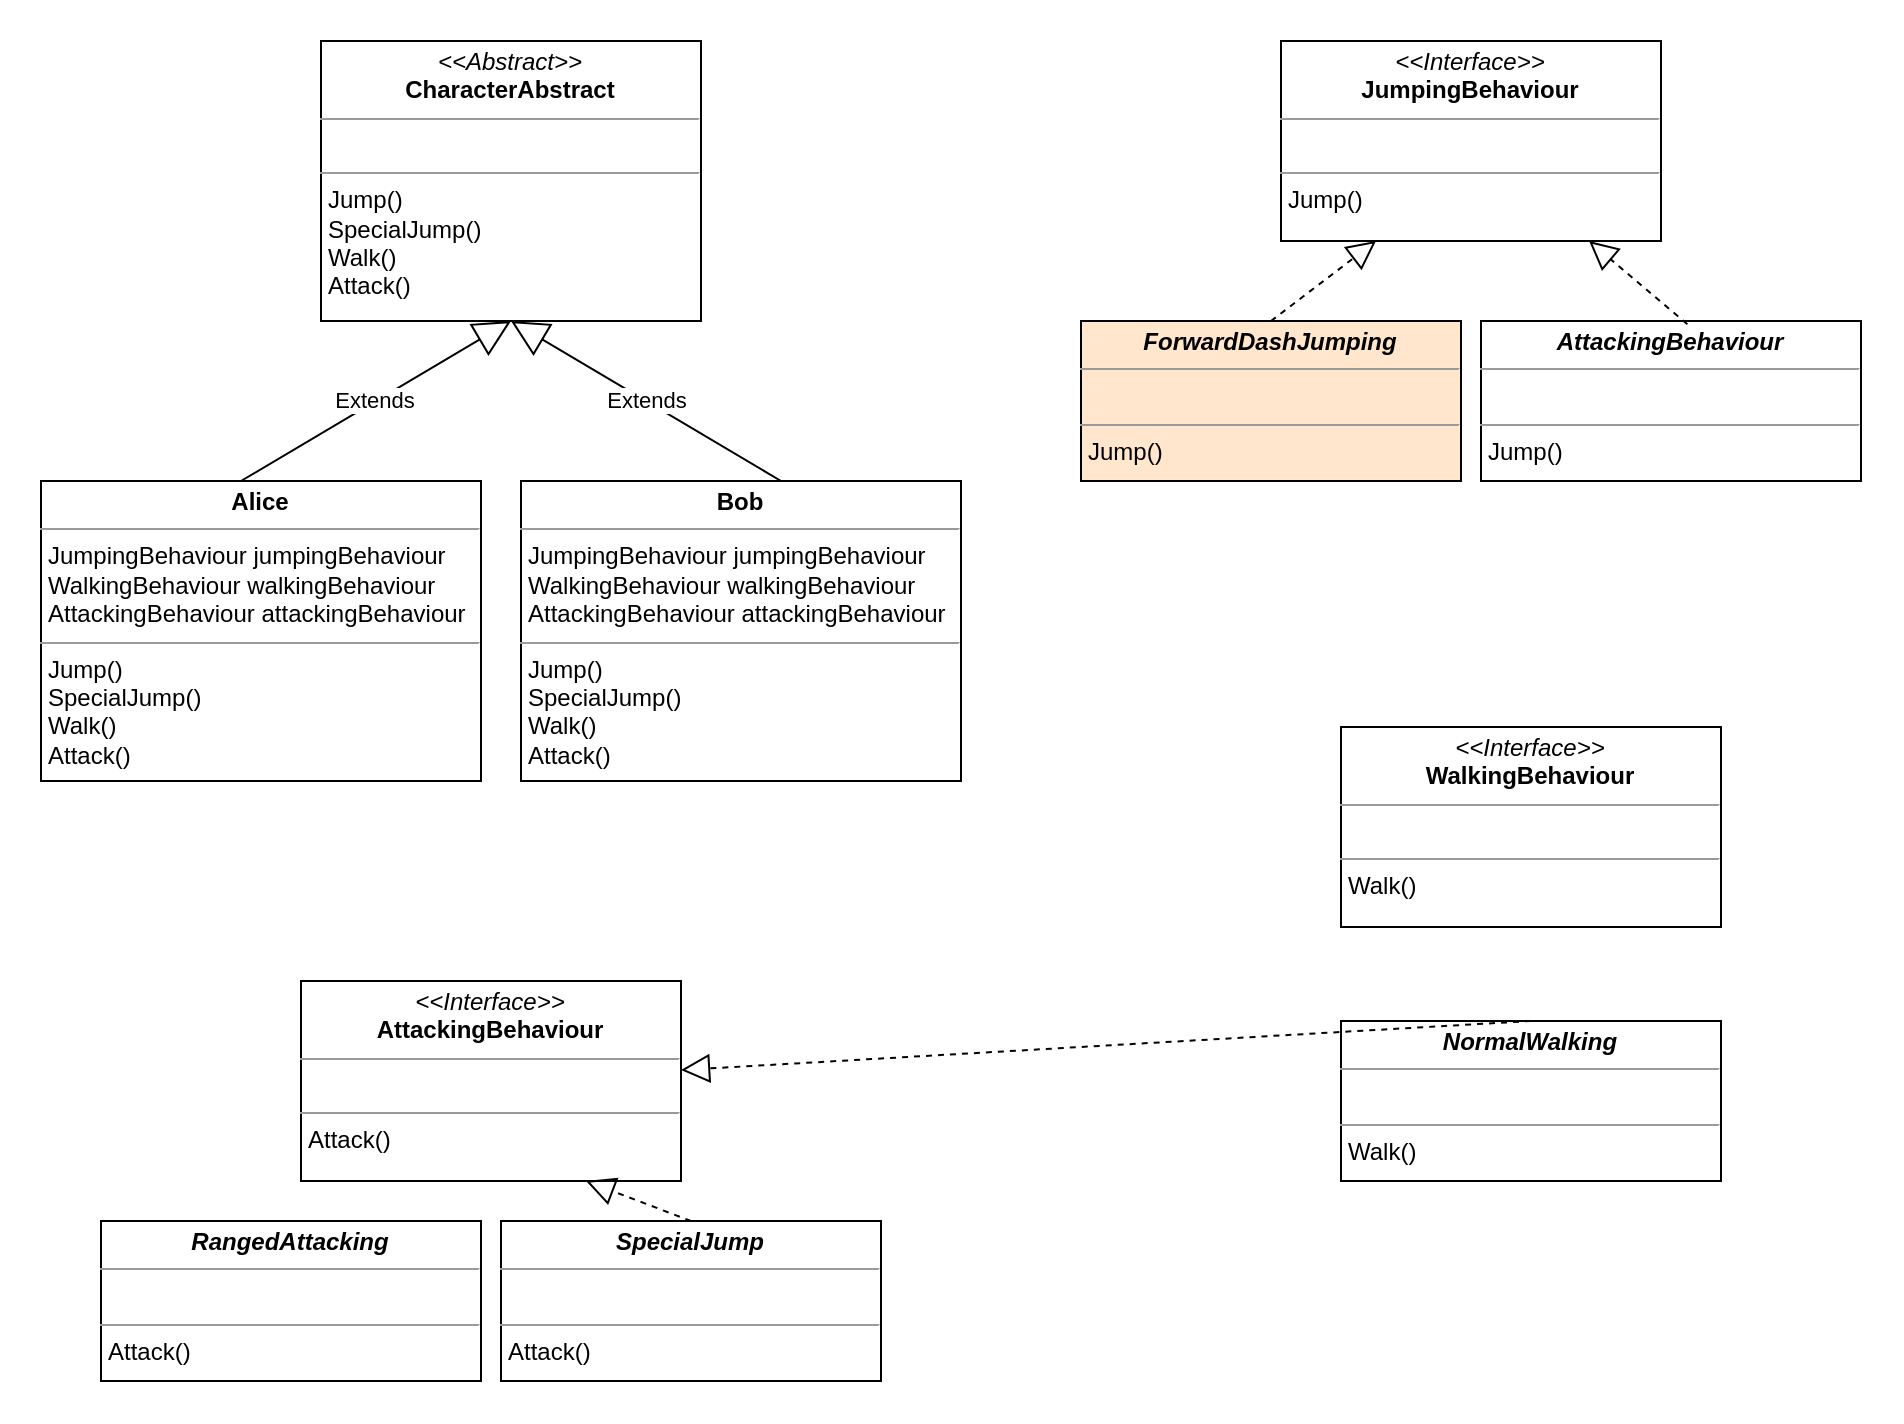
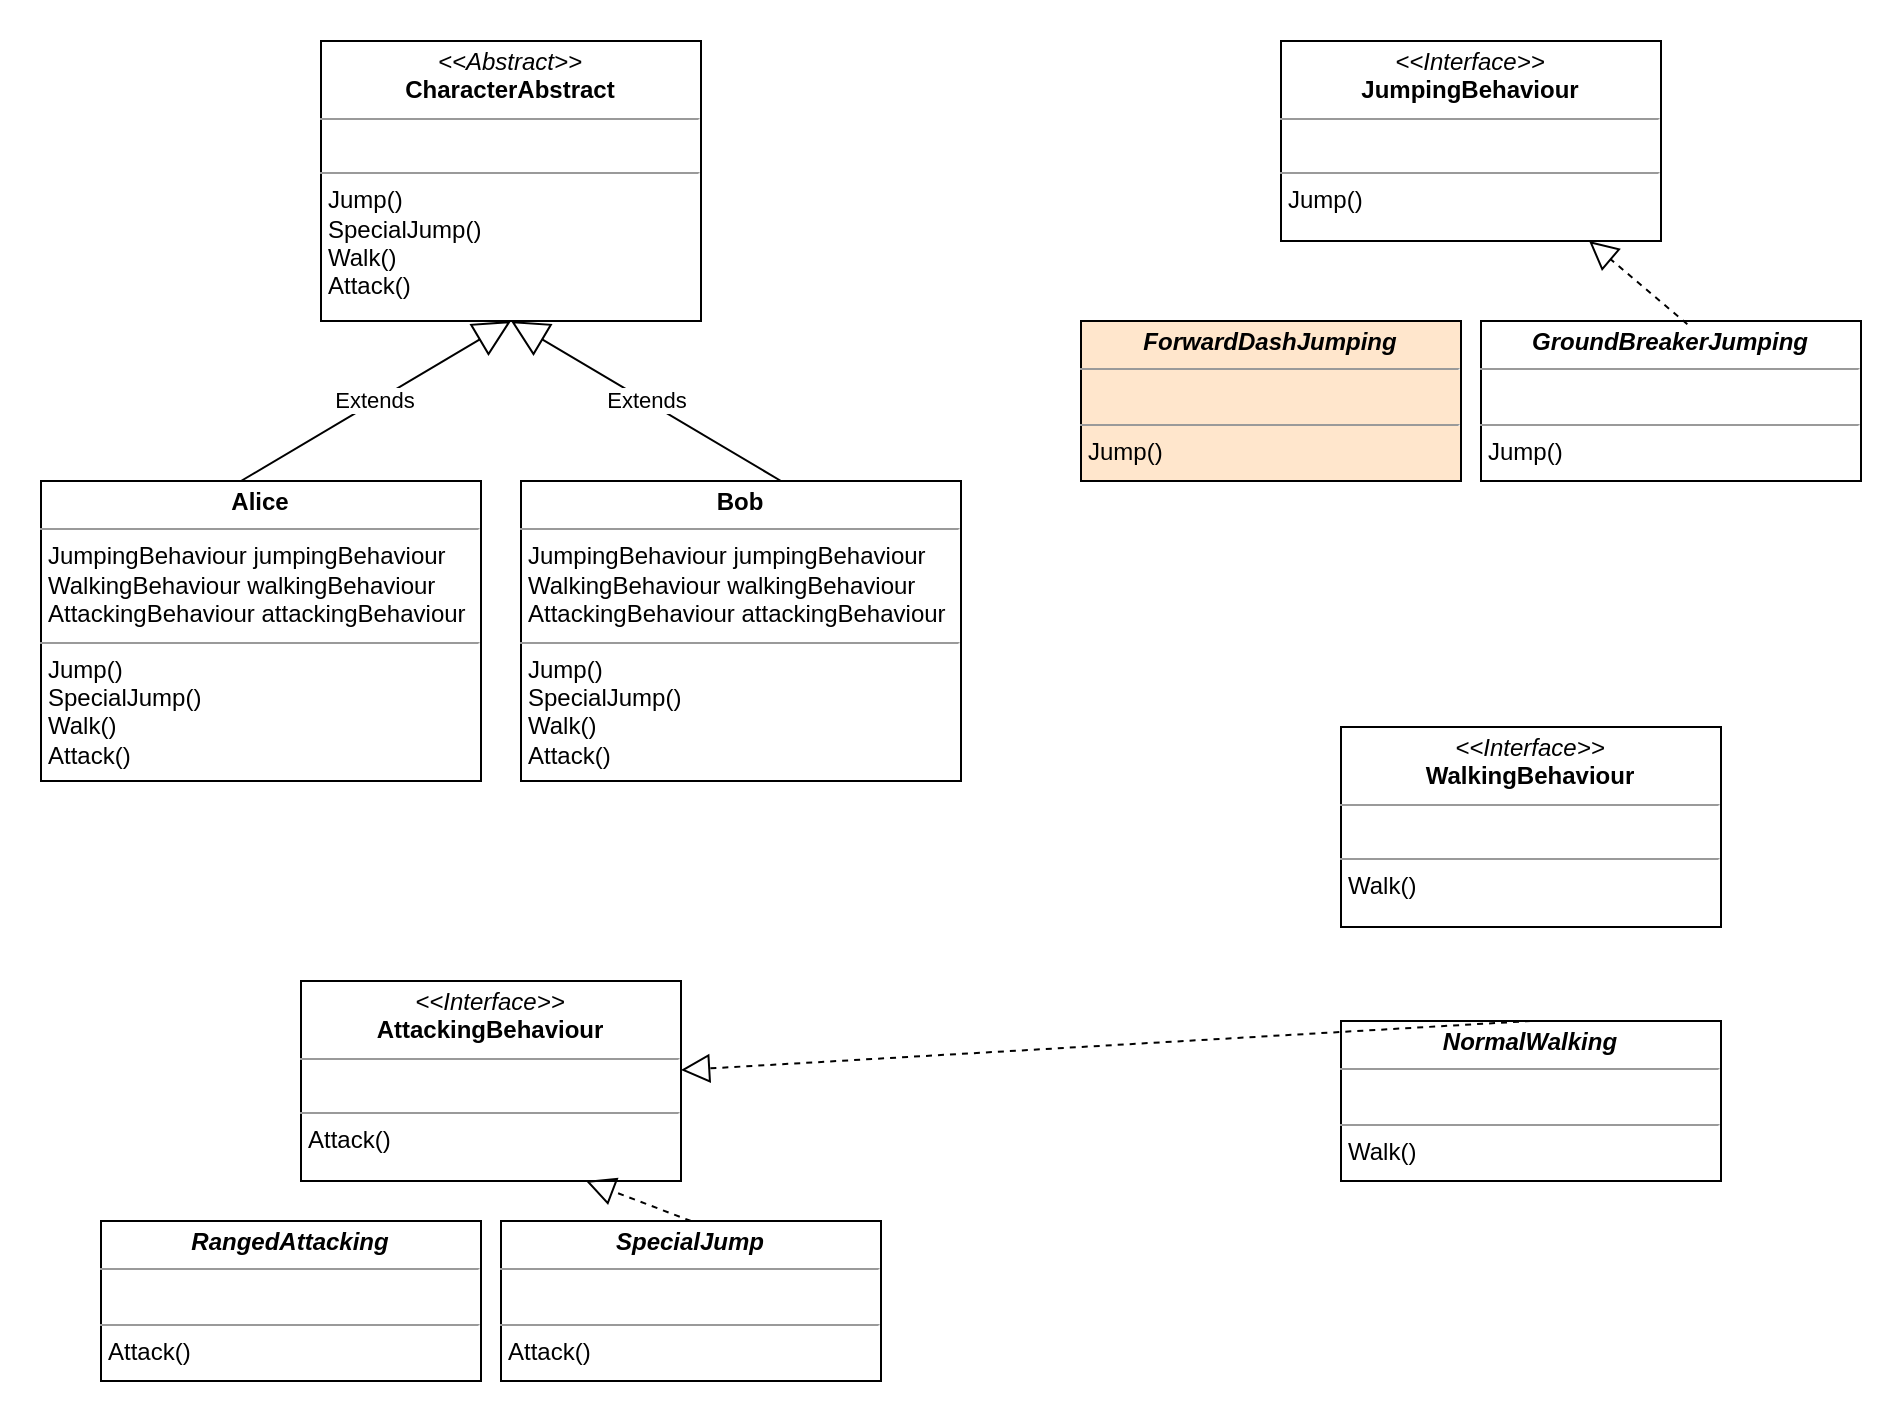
  <mxCell id="0" />
  <mxCell id="1" parent="0" />
  <mxCell id="2" value="&lt;p style=&quot;margin: 0px ; margin-top: 4px ; text-align: center&quot;&gt;&lt;i&gt;&amp;lt;&amp;lt;Interface&amp;gt;&amp;gt;&lt;/i&gt;&lt;br&gt;&lt;b&gt;JumpingBehaviour&lt;/b&gt;&lt;/p&gt;&lt;hr size=&quot;1&quot;&gt;&lt;p style=&quot;margin: 0px ; margin-left: 4px&quot;&gt;&lt;br&gt;&lt;/p&gt;&lt;hr size=&quot;1&quot;&gt;&lt;p style=&quot;margin: 0px ; margin-left: 4px&quot;&gt;Jump()&lt;/p&gt;" style="verticalAlign=top;align=left;overflow=fill;fontSize=12;fontFamily=Helvetica;html=1;" vertex="1" parent="1"><mxGeometry x="640" y="20" width="190" height="100" as="geometry" /></mxCell>
  <mxCell id="3" value="&lt;p style=&quot;margin: 0px ; margin-top: 4px ; text-align: center&quot;&gt;&lt;i&gt;&amp;lt;&amp;lt;Interface&amp;gt;&amp;gt;&lt;/i&gt;&lt;br&gt;&lt;b&gt;WalkingBehaviour&lt;/b&gt;&lt;/p&gt;&lt;hr size=&quot;1&quot;&gt;&lt;p style=&quot;margin: 0px ; margin-left: 4px&quot;&gt;&lt;br&gt;&lt;/p&gt;&lt;hr size=&quot;1&quot;&gt;&lt;p style=&quot;margin: 0px ; margin-left: 4px&quot;&gt;Walk()&lt;/p&gt;" style="verticalAlign=top;align=left;overflow=fill;fontSize=12;fontFamily=Helvetica;html=1;" vertex="1" parent="1"><mxGeometry x="670" y="363" width="190" height="100" as="geometry" /></mxCell>
  <mxCell id="4" value="&lt;p style=&quot;margin: 0px ; margin-top: 4px ; text-align: center&quot;&gt;&lt;i&gt;&amp;lt;&amp;lt;Interface&amp;gt;&amp;gt;&lt;/i&gt;&lt;br&gt;&lt;b&gt;AttackingBehaviour&lt;/b&gt;&lt;/p&gt;&lt;hr size=&quot;1&quot;&gt;&lt;p style=&quot;margin: 0px ; margin-left: 4px&quot;&gt;&lt;br&gt;&lt;/p&gt;&lt;hr size=&quot;1&quot;&gt;&lt;p style=&quot;margin: 0px ; margin-left: 4px&quot;&gt;Attack()&lt;/p&gt;" style="verticalAlign=top;align=left;overflow=fill;fontSize=12;fontFamily=Helvetica;html=1;" vertex="1" parent="1"><mxGeometry x="150" y="490" width="190" height="100" as="geometry" /></mxCell>
  <mxCell id="5" value="&lt;p style=&quot;margin: 0px ; margin-top: 4px ; text-align: center&quot;&gt;&lt;i&gt;&lt;b&gt;ForwardDashJumping&lt;/b&gt;&lt;/i&gt;&lt;/p&gt;&lt;hr size=&quot;1&quot;&gt;&lt;p style=&quot;margin: 0px ; margin-left: 4px&quot;&gt;&lt;br&gt;&lt;/p&gt;&lt;hr size=&quot;1&quot;&gt;&lt;p style=&quot;margin: 0px ; margin-left: 4px&quot;&gt;Jump()&lt;/p&gt;" style="verticalAlign=top;align=left;overflow=fill;fontSize=12;fontFamily=Helvetica;html=1;fillColor=#ffe6cc;" vertex="1" parent="1"><mxGeometry x="540" y="160" width="190" height="80" as="geometry" /></mxCell>
- <mxCell id="6" value="&lt;p style=&quot;margin: 0px ; margin-top: 4px ; text-align: center&quot;&gt;&lt;i&gt;&lt;b&gt;AttackingBehaviour&lt;/b&gt;&lt;/i&gt;&lt;/p&gt;&lt;hr size=&quot;1&quot;&gt;&lt;p style=&quot;margin: 0px ; margin-left: 4px&quot;&gt;&lt;br&gt;&lt;/p&gt;&lt;hr size=&quot;1&quot;&gt;&lt;p style=&quot;margin: 0px ; margin-left: 4px&quot;&gt;Jump()&lt;/p&gt;" style="verticalAlign=top;align=left;overflow=fill;fontSize=12;fontFamily=Helvetica;html=1;" vertex="1" parent="1"><mxGeometry x="740" y="160" width="190" height="80" as="geometry" /></mxCell>
- <mxCell id="7" value="" style="endArrow=block;dashed=1;endFill=0;endSize=12;html=1;exitX=0.5;exitY=0;exitDx=0;exitDy=0;entryX=0.25;entryY=1;entryDx=0;entryDy=0;" edge="1" parent="1" source="5" target="2"><mxGeometry width="160" relative="1" as="geometry"><mxPoint x="460" y="290" as="sourcePoint" /><mxPoint x="620" y="290" as="targetPoint" /></mxGeometry></mxCell>
+ <mxCell id="6" value="&lt;p style=&quot;margin: 0px ; margin-top: 4px ; text-align: center&quot;&gt;&lt;i&gt;&lt;b&gt;GroundBreakerJumping&lt;/b&gt;&lt;/i&gt;&lt;/p&gt;&lt;hr size=&quot;1&quot;&gt;&lt;p style=&quot;margin: 0px ; margin-left: 4px&quot;&gt;&lt;br&gt;&lt;/p&gt;&lt;hr size=&quot;1&quot;&gt;&lt;p style=&quot;margin: 0px ; margin-left: 4px&quot;&gt;Jump()&lt;/p&gt;" style="verticalAlign=top;align=left;overflow=fill;fontSize=12;fontFamily=Helvetica;html=1;" vertex="1" parent="1"><mxGeometry x="740" y="160" width="190" height="80" as="geometry" /></mxCell>
  <mxCell id="8" value="" style="endArrow=block;dashed=1;endFill=0;endSize=12;html=1;exitX=0.543;exitY=0.02;exitDx=0;exitDy=0;exitPerimeter=0;" edge="1" parent="1" source="6" target="2"><mxGeometry width="160" relative="1" as="geometry"><mxPoint x="645" y="170" as="sourcePoint" /><mxPoint x="697.5" y="130" as="targetPoint" /></mxGeometry></mxCell>
  <mxCell id="9" value="&lt;p style=&quot;margin: 0px ; margin-top: 4px ; text-align: center&quot;&gt;&lt;i&gt;&lt;b&gt;NormalWalking&lt;/b&gt;&lt;/i&gt;&lt;/p&gt;&lt;hr size=&quot;1&quot;&gt;&lt;p style=&quot;margin: 0px ; margin-left: 4px&quot;&gt;&lt;br&gt;&lt;/p&gt;&lt;hr size=&quot;1&quot;&gt;&lt;p style=&quot;margin: 0px ; margin-left: 4px&quot;&gt;Walk()&lt;/p&gt;" style="verticalAlign=top;align=left;overflow=fill;fontSize=12;fontFamily=Helvetica;html=1;" vertex="1" parent="1"><mxGeometry x="670" y="510" width="190" height="80" as="geometry" /></mxCell>
  <mxCell id="10" value="" style="endArrow=block;dashed=1;endFill=0;endSize=12;html=1;exitX=0.5;exitY=0;exitDx=0;exitDy=0;" edge="1" parent="1" source="9" target="4"><mxGeometry width="160" relative="1" as="geometry"><mxPoint x="490" y="390" as="sourcePoint" /><mxPoint x="650" y="390" as="targetPoint" /></mxGeometry></mxCell>
  <mxCell id="11" value="&lt;p style=&quot;margin: 0px ; margin-top: 4px ; text-align: center&quot;&gt;&lt;i&gt;&lt;b&gt;RangedAttacking&lt;/b&gt;&lt;/i&gt;&lt;/p&gt;&lt;hr size=&quot;1&quot;&gt;&lt;p style=&quot;margin: 0px ; margin-left: 4px&quot;&gt;&lt;br&gt;&lt;/p&gt;&lt;hr size=&quot;1&quot;&gt;&lt;p style=&quot;margin: 0px ; margin-left: 4px&quot;&gt;Attack()&lt;/p&gt;" style="verticalAlign=top;align=left;overflow=fill;fontSize=12;fontFamily=Helvetica;html=1;" vertex="1" parent="1"><mxGeometry x="50" y="610" width="190" height="80" as="geometry" /></mxCell>
  <mxCell id="12" value="&lt;p style=&quot;margin: 0px ; margin-top: 4px ; text-align: center&quot;&gt;&lt;i&gt;&lt;b&gt;SpecialJump&lt;/b&gt;&lt;/i&gt;&lt;/p&gt;&lt;hr size=&quot;1&quot;&gt;&lt;p style=&quot;margin: 0px ; margin-left: 4px&quot;&gt;&lt;br&gt;&lt;/p&gt;&lt;hr size=&quot;1&quot;&gt;&lt;p style=&quot;margin: 0px ; margin-left: 4px&quot;&gt;Attack()&lt;/p&gt;" style="verticalAlign=top;align=left;overflow=fill;fontSize=12;fontFamily=Helvetica;html=1;" vertex="1" parent="1"><mxGeometry x="250" y="610" width="190" height="80" as="geometry" /></mxCell>
  <mxCell id="13" value="" style="endArrow=block;dashed=1;endFill=0;endSize=12;html=1;exitX=0.5;exitY=0;exitDx=0;exitDy=0;entryX=0.75;entryY=1;entryDx=0;entryDy=0;" edge="1" parent="1" source="12" target="4"><mxGeometry width="160" relative="1" as="geometry"><mxPoint x="-30" y="550" as="sourcePoint" /><mxPoint x="130" y="550" as="targetPoint" /></mxGeometry></mxCell>
  <mxCell id="14" value="&lt;p style=&quot;margin: 0px ; margin-top: 4px ; text-align: center&quot;&gt;&lt;i&gt;&amp;lt;&amp;lt;Abstract&amp;gt;&amp;gt;&lt;/i&gt;&lt;br&gt;&lt;b&gt;CharacterAbstract&lt;/b&gt;&lt;/p&gt;&lt;hr size=&quot;1&quot;&gt;&lt;p style=&quot;margin: 0px ; margin-left: 4px&quot;&gt;&lt;br&gt;&lt;/p&gt;&lt;hr size=&quot;1&quot;&gt;&lt;p style=&quot;margin: 0px ; margin-left: 4px&quot;&gt;Jump()&lt;/p&gt;&lt;p style=&quot;margin: 0px ; margin-left: 4px&quot;&gt;SpecialJump()&lt;/p&gt;&lt;p style=&quot;margin: 0px ; margin-left: 4px&quot;&gt;Walk()&lt;/p&gt;&lt;p style=&quot;margin: 0px ; margin-left: 4px&quot;&gt;Attack()&lt;/p&gt;" style="verticalAlign=top;align=left;overflow=fill;fontSize=12;fontFamily=Helvetica;html=1;" vertex="1" parent="1"><mxGeometry x="160" y="20" width="190" height="140" as="geometry" /></mxCell>
  <mxCell id="15" value="&lt;p style=&quot;margin: 0px ; margin-top: 4px ; text-align: center&quot;&gt;&lt;b&gt;Alice&lt;/b&gt;&lt;/p&gt;&lt;hr size=&quot;1&quot;&gt;&lt;p style=&quot;margin: 0px ; margin-left: 4px&quot;&gt;JumpingBehaviour jumpingBehaviour&lt;/p&gt;&lt;p style=&quot;margin: 0px ; margin-left: 4px&quot;&gt;WalkingBehaviour walkingBehaviour&lt;/p&gt;&lt;p style=&quot;margin: 0px ; margin-left: 4px&quot;&gt;AttackingBehaviour attackingBehaviour&lt;/p&gt;&lt;hr size=&quot;1&quot;&gt;&lt;p style=&quot;margin: 0px ; margin-left: 4px&quot;&gt;Jump()&lt;/p&gt;&lt;p style=&quot;margin: 0px ; margin-left: 4px&quot;&gt;SpecialJump()&lt;/p&gt;&lt;p style=&quot;margin: 0px ; margin-left: 4px&quot;&gt;Walk()&lt;/p&gt;&lt;p style=&quot;margin: 0px ; margin-left: 4px&quot;&gt;Attack()&lt;/p&gt;" style="verticalAlign=top;align=left;overflow=fill;fontSize=12;fontFamily=Helvetica;html=1;" vertex="1" parent="1"><mxGeometry x="20" y="240" width="220" height="150" as="geometry" /></mxCell>
  <mxCell id="16" value="&lt;p style=&quot;margin: 0px ; margin-top: 4px ; text-align: center&quot;&gt;&lt;b&gt;Bob&lt;/b&gt;&lt;/p&gt;&lt;hr size=&quot;1&quot;&gt;&lt;p style=&quot;margin: 0px 0px 0px 4px&quot;&gt;JumpingBehaviour jumpingBehaviour&lt;/p&gt;&lt;p style=&quot;margin: 0px 0px 0px 4px&quot;&gt;WalkingBehaviour walkingBehaviour&lt;/p&gt;&lt;p style=&quot;margin: 0px 0px 0px 4px&quot;&gt;AttackingBehaviour attackingBehaviour&lt;/p&gt;&lt;hr size=&quot;1&quot;&gt;&lt;p style=&quot;margin: 0px ; margin-left: 4px&quot;&gt;Jump()&lt;/p&gt;&lt;p style=&quot;margin: 0px ; margin-left: 4px&quot;&gt;SpecialJump()&lt;/p&gt;&lt;p style=&quot;margin: 0px ; margin-left: 4px&quot;&gt;Walk()&lt;/p&gt;&lt;p style=&quot;margin: 0px ; margin-left: 4px&quot;&gt;Attack()&lt;/p&gt;" style="verticalAlign=top;align=left;overflow=fill;fontSize=12;fontFamily=Helvetica;html=1;" vertex="1" parent="1"><mxGeometry x="260" y="240" width="220" height="150" as="geometry" /></mxCell>
  <mxCell id="17" value="Extends" style="endArrow=block;endSize=16;endFill=0;html=1;exitX=0.5;exitY=0;exitDx=0;exitDy=0;entryX=0.5;entryY=1;entryDx=0;entryDy=0;" edge="1" parent="1" target="14"><mxGeometry width="160" relative="1" as="geometry"><mxPoint x="120" y="240" as="sourcePoint" /><mxPoint x="700" y="190" as="targetPoint" /></mxGeometry></mxCell>
  <mxCell id="18" value="Extends" style="endArrow=block;endSize=16;endFill=0;html=1;exitX=0.5;exitY=0;exitDx=0;exitDy=0;entryX=0.5;entryY=1;entryDx=0;entryDy=0;" edge="1" parent="1" target="14"><mxGeometry width="160" relative="1" as="geometry"><mxPoint x="390" y="240" as="sourcePoint" /><mxPoint x="235" y="170" as="targetPoint" /></mxGeometry></mxCell>
